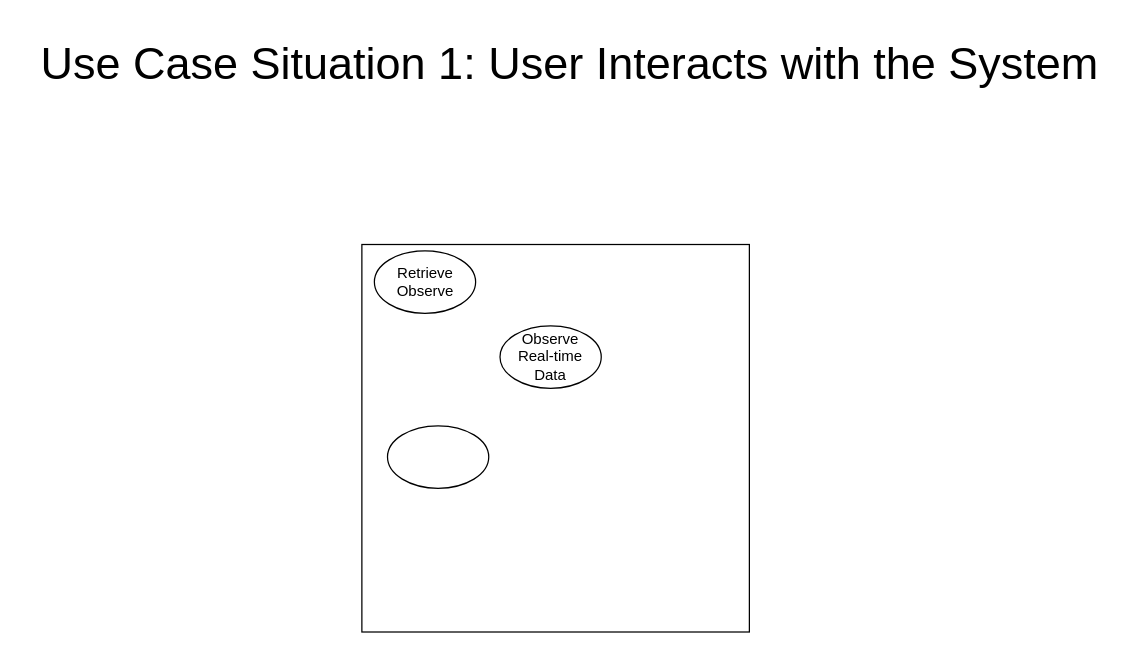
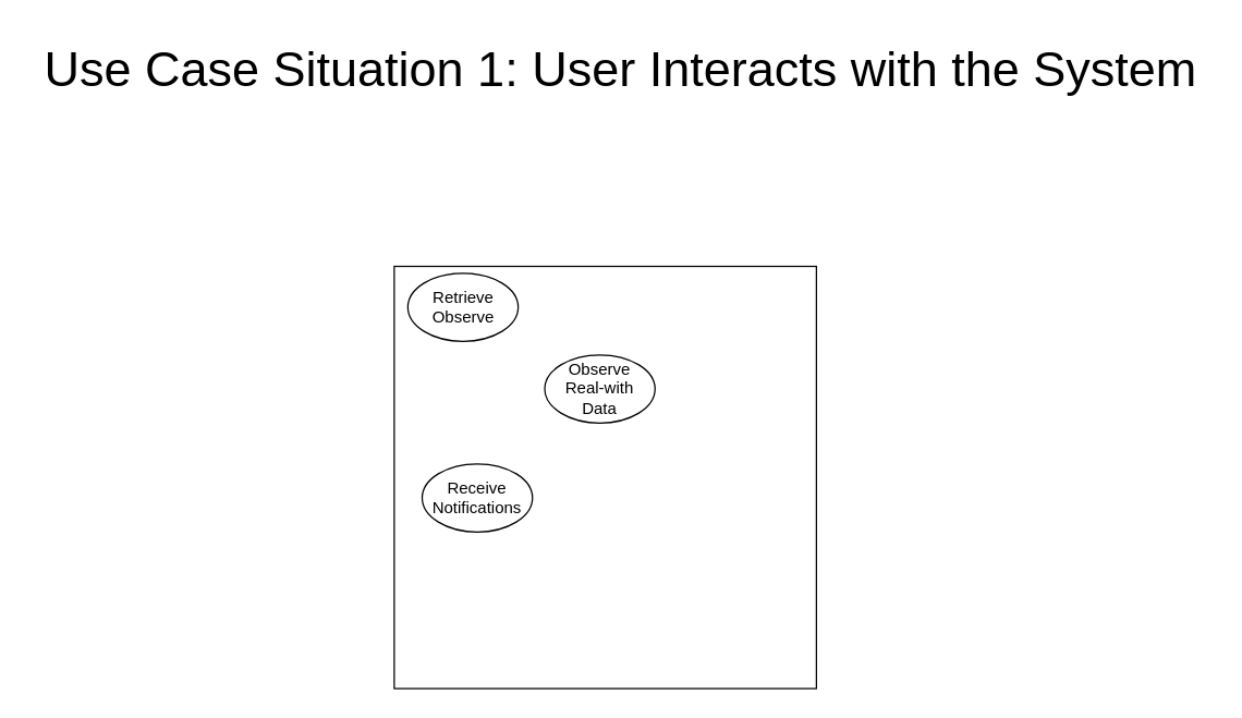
  <mxCell id="0" />
  <mxCell id="1" parent="0" />
  <mxCell id="2" value="&lt;font style=&quot;font-size: 36px;&quot;&gt;Use Case Situation 1: User Interacts with the System&lt;/font&gt;" style="text;html=1;align=center;verticalAlign=middle;resizable=0;points=[];autosize=1;strokeColor=none;fillColor=none;" vertex="1" parent="1"><mxGeometry x="20" y="20" width="870" height="60" as="geometry" /></mxCell>
  <mxCell id="3" value="" style="whiteSpace=wrap;html=1;aspect=fixed;" vertex="1" parent="1"><mxGeometry x="289" y="195" width="310" height="310" as="geometry" /></mxCell>
  <mxCell id="4" value="" style="ellipse;whiteSpace=wrap;html=1;" vertex="1" parent="1"><mxGeometry x="299" y="200" width="81" height="50" as="geometry" /></mxCell>
  <mxCell id="5" value="Retrieve Observe" style="text;html=1;align=center;verticalAlign=middle;whiteSpace=wrap;rounded=0;" vertex="1" parent="1"><mxGeometry x="310" y="210" width="60" height="30" as="geometry" /></mxCell>
  <mxCell id="6" value="" style="ellipse;whiteSpace=wrap;html=1;" vertex="1" parent="1"><mxGeometry x="309.5" y="340" width="81" height="50" as="geometry" /></mxCell>
  <mxCell id="7" value="" style="ellipse;whiteSpace=wrap;html=1;" vertex="1" parent="1"><mxGeometry x="399.5" y="260" width="81" height="50" as="geometry" /></mxCell>
- <mxCell id="8" value="Observe Real-time Data" style="text;html=1;align=center;verticalAlign=middle;whiteSpace=wrap;rounded=0;" vertex="1" parent="1"><mxGeometry x="410" y="270" width="60" height="30" as="geometry" /></mxCell>
+ <mxCell id="8" value="Observe Real-with Data" style="text;html=1;align=center;verticalAlign=middle;whiteSpace=wrap;rounded=0;" vertex="1" parent="1"><mxGeometry x="410" y="270" width="60" height="30" as="geometry" /></mxCell>
+ <mxCell id="9" value="Receive Notifications" style="text;html=1;align=center;verticalAlign=middle;whiteSpace=wrap;rounded=0;" vertex="1" parent="1"><mxGeometry x="320" y="350" width="60" height="30" as="geometry" /></mxCell>
